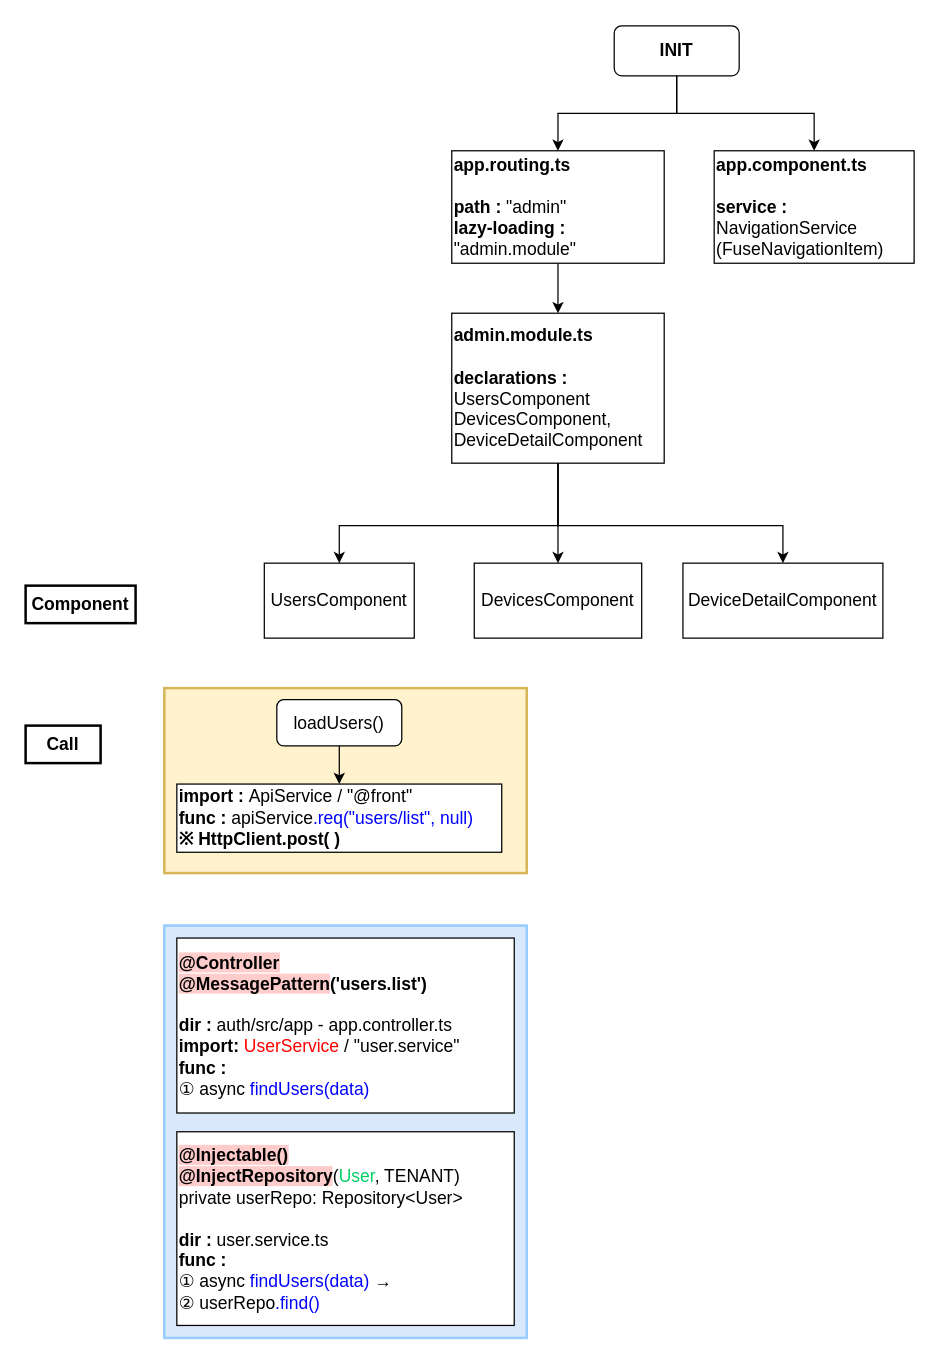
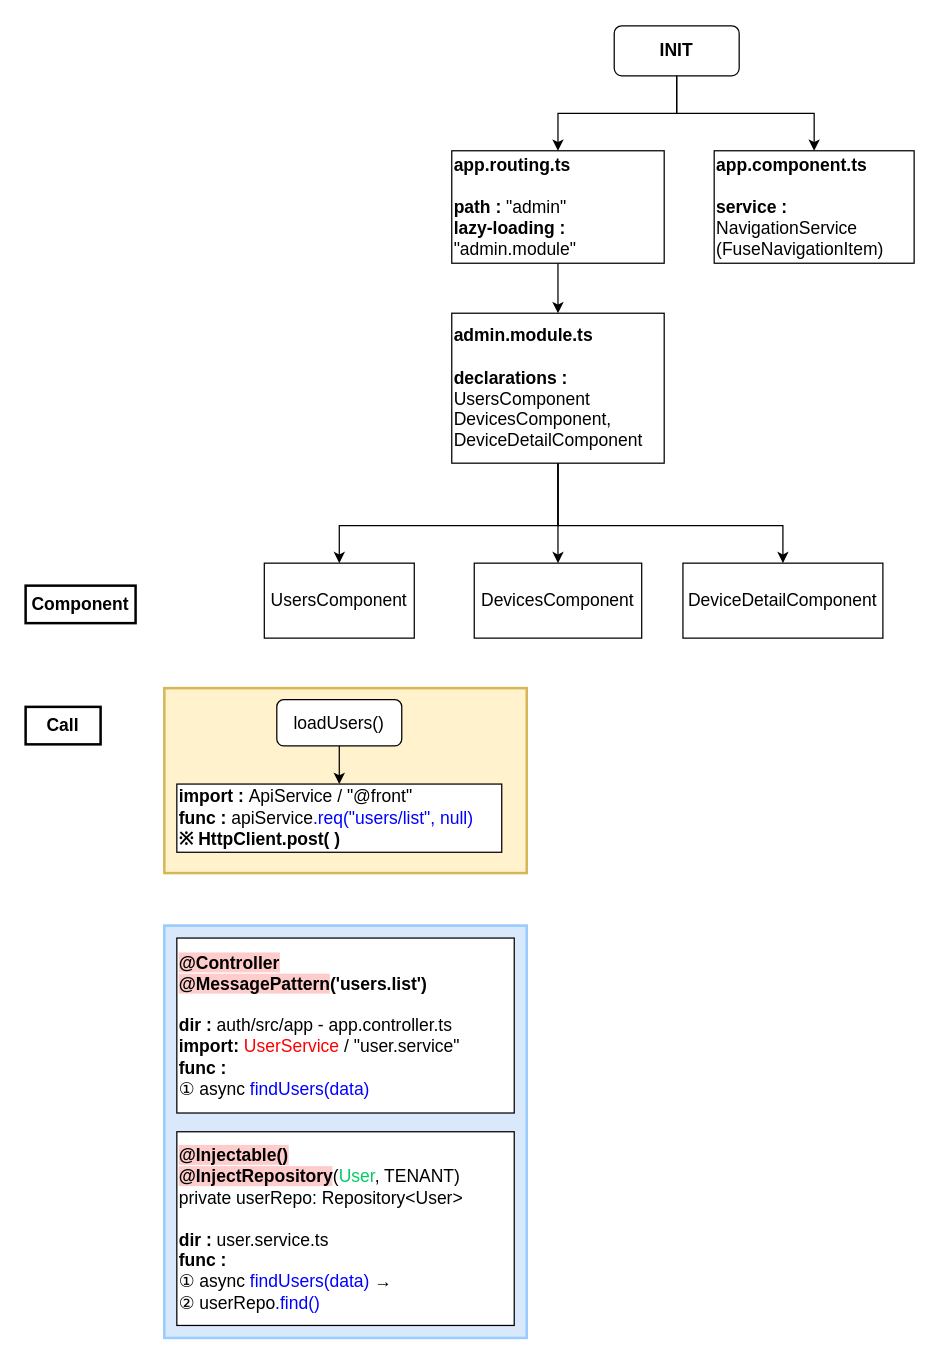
  <mxCell id="0" />
  <mxCell id="1" parent="0" />
  <mxCell id="2" value="" style="edgeStyle=orthogonalEdgeStyle;rounded=0;orthogonalLoop=1;jettySize=auto;html=1;fontSize=14;" edge="1" parent="1" source="3" target="5"><mxGeometry relative="1" as="geometry" /></mxCell>
  <mxCell id="3" value="&lt;b style=&quot;font-size: 14px;&quot;&gt;&lt;font style=&quot;font-size: 14px;&quot;&gt;app.routing.ts&lt;br style=&quot;font-size: 14px;&quot;&gt;&lt;/font&gt;&lt;br style=&quot;font-size: 14px;&quot;&gt;path : &lt;/b&gt;&quot;admin&quot;&lt;br style=&quot;font-size: 14px;&quot;&gt;&lt;b style=&quot;font-size: 14px;&quot;&gt;lazy-loading :&lt;/b&gt; &quot;admin.module&quot;&amp;nbsp;" style="rounded=0;whiteSpace=wrap;html=1;align=left;fontSize=14;" vertex="1" parent="1"><mxGeometry x="361" y="120" width="170" height="90" as="geometry" /></mxCell>
  <mxCell id="4" value="" style="edgeStyle=orthogonalEdgeStyle;rounded=0;orthogonalLoop=1;jettySize=auto;html=1;fontSize=14;" edge="1" parent="1" source="5" target="11"><mxGeometry relative="1" as="geometry" /></mxCell>
  <mxCell id="5" value="&lt;b style=&quot;font-size: 14px;&quot;&gt;admin.module.ts&lt;br style=&quot;font-size: 14px;&quot;&gt;&lt;/b&gt;&lt;br style=&quot;font-size: 14px;&quot;&gt;&lt;font style=&quot;font-size: 14px;&quot;&gt;&lt;b style=&quot;font-size: 14px;&quot;&gt;declarations :&lt;/b&gt; UsersComponent&lt;br style=&quot;font-size: 14px;&quot;&gt;DevicesComponent, DeviceDetailComponent&lt;br style=&quot;font-size: 14px;&quot;&gt;&lt;/font&gt;" style="whiteSpace=wrap;html=1;align=left;rounded=0;fontSize=14;" vertex="1" parent="1"><mxGeometry x="361" y="250" width="170" height="120" as="geometry" /></mxCell>
  <mxCell id="6" value="&lt;b style=&quot;font-size: 14px;&quot;&gt;&lt;font style=&quot;font-size: 14px;&quot;&gt;app.component.ts&lt;/font&gt;&lt;/b&gt;&lt;br style=&quot;font-size: 14px;&quot;&gt;&lt;br style=&quot;font-size: 14px;&quot;&gt;&lt;b style=&quot;font-size: 14px;&quot;&gt;service : &lt;/b&gt;NavigationService&lt;br style=&quot;font-size: 14px;&quot;&gt;(FuseNavigationItem)" style="rounded=0;whiteSpace=wrap;html=1;fontSize=14;align=left;" vertex="1" parent="1"><mxGeometry x="571" y="120" width="160" height="90" as="geometry" /></mxCell>
  <mxCell id="7" value="" style="edgeStyle=orthogonalEdgeStyle;rounded=0;orthogonalLoop=1;jettySize=auto;html=1;fontSize=14;" edge="1" parent="1" source="8" target="6"><mxGeometry relative="1" as="geometry" /></mxCell>
  <mxCell id="8" value="&lt;b style=&quot;font-size: 14px;&quot;&gt;INIT&lt;/b&gt;" style="rounded=1;whiteSpace=wrap;html=1;fontSize=14;" vertex="1" parent="1"><mxGeometry x="491" y="20" width="100" height="40" as="geometry" /></mxCell>
  <mxCell id="9" value="" style="edgeStyle=orthogonalEdgeStyle;rounded=0;orthogonalLoop=1;jettySize=auto;html=1;fontSize=14;exitX=0.5;exitY=1;exitDx=0;exitDy=0;entryX=0.5;entryY=0;entryDx=0;entryDy=0;" edge="1" parent="1" source="8" target="3"><mxGeometry relative="1" as="geometry"><mxPoint x="551" y="70" as="sourcePoint" /><mxPoint x="661" y="130" as="targetPoint" /></mxGeometry></mxCell>
  <mxCell id="10" value="&lt;span style=&quot;font-size: 14px;&quot;&gt;UsersComponent&lt;/span&gt;" style="whiteSpace=wrap;html=1;fontSize=14;align=center;rounded=0;" vertex="1" parent="1"><mxGeometry x="211" y="450" width="120" height="60" as="geometry" /></mxCell>
  <mxCell id="11" value="&lt;span style=&quot;font-size: 14px; text-align: left;&quot;&gt;DevicesComponent&lt;/span&gt;" style="whiteSpace=wrap;html=1;fontSize=14;align=center;rounded=0;" vertex="1" parent="1"><mxGeometry x="379" y="450" width="134" height="60" as="geometry" /></mxCell>
  <mxCell id="12" value="&lt;span style=&quot;font-size: 14px; text-align: left;&quot;&gt;DeviceDetailComponent&lt;/span&gt;" style="whiteSpace=wrap;html=1;fontSize=14;align=center;rounded=0;" vertex="1" parent="1"><mxGeometry x="546" y="450" width="160" height="60" as="geometry" /></mxCell>
  <mxCell id="13" value="" style="endArrow=classic;html=1;rounded=0;fontSize=14;exitX=0.5;exitY=1;exitDx=0;exitDy=0;entryX=0.5;entryY=0;entryDx=0;entryDy=0;" edge="1" parent="1" source="5" target="10"><mxGeometry width="50" height="50" relative="1" as="geometry"><mxPoint x="471" y="550" as="sourcePoint" /><mxPoint x="521" y="500" as="targetPoint" /><Array as="points"><mxPoint x="446" y="420" /><mxPoint x="271" y="420" /></Array></mxGeometry></mxCell>
  <mxCell id="14" value="" style="endArrow=classic;html=1;rounded=0;fontSize=14;exitX=0.5;exitY=1;exitDx=0;exitDy=0;entryX=0.5;entryY=0;entryDx=0;entryDy=0;" edge="1" parent="1" source="5" target="12"><mxGeometry width="50" height="50" relative="1" as="geometry"><mxPoint x="481" y="560" as="sourcePoint" /><mxPoint x="531" y="510" as="targetPoint" /><Array as="points"><mxPoint x="446" y="420" /><mxPoint x="626" y="420" /></Array></mxGeometry></mxCell>
  <mxCell id="15" value="" style="group;fillColor=#dae8fc;strokeColor=#6c8ebf;" vertex="1" connectable="0" parent="1"><mxGeometry x="131" y="740" width="290" height="330" as="geometry" /></mxCell>
  <mxCell id="16" value="" style="group" vertex="1" connectable="0" parent="15"><mxGeometry width="290" height="330" as="geometry" /></mxCell>
  <mxCell id="17" value="" style="rounded=0;whiteSpace=wrap;html=1;labelBackgroundColor=#FFFFFF;labelBorderColor=none;fontSize=14;fontColor=#000000;fillColor=none;strokeWidth=2;strokeColor=#99CCFF;" vertex="1" parent="16"><mxGeometry width="290" height="330" as="geometry" /></mxCell>
  <mxCell id="18" value="&lt;div style=&quot;&quot;&gt;&lt;b style=&quot;background-color: rgb(255, 204, 204);&quot;&gt;@Controller&lt;/b&gt;&lt;/div&gt;&lt;div style=&quot;&quot;&gt;&lt;b style=&quot;border-color: var(--border-color);&quot;&gt;&lt;span style=&quot;border-color: var(--border-color); background-color: rgb(255, 204, 204);&quot;&gt;@MessagePattern&lt;/span&gt;('users.list')&lt;/b&gt;&lt;span style=&quot;background-color: initial;&quot;&gt;&lt;b&gt;&lt;br&gt;&lt;/b&gt;&lt;/span&gt;&lt;/div&gt;&lt;div style=&quot;&quot;&gt;&lt;b style=&quot;border-color: var(--border-color);&quot;&gt;&lt;br&gt;&lt;/b&gt;&lt;/div&gt;&lt;div style=&quot;&quot;&gt;&lt;span style=&quot;background-color: initial;&quot;&gt;&lt;b&gt;dir :&lt;/b&gt; auth/src/app - app.controller.ts&lt;/span&gt;&lt;/div&gt;&lt;div style=&quot;&quot;&gt;&lt;b&gt;import: &lt;/b&gt;&lt;font color=&quot;#ff0000&quot;&gt;UserService &lt;/font&gt;/ &quot;user.service&quot;&lt;/div&gt;&lt;div style=&quot;&quot;&gt;&lt;div style=&quot;border-color: var(--border-color);&quot;&gt;&lt;span style=&quot;border-color: var(--border-color);&quot;&gt;&lt;b style=&quot;border-color: var(--border-color);&quot;&gt;func :&amp;nbsp;&lt;/b&gt;&lt;/span&gt;&lt;/div&gt;&lt;/div&gt;①&amp;nbsp;&lt;span style=&quot;background-color: initial;&quot;&gt;async&amp;nbsp;&lt;/span&gt;&lt;font style=&quot;background-color: initial;&quot; color=&quot;#0000ff&quot;&gt;findUsers(data)&lt;/font&gt;" style="rounded=0;whiteSpace=wrap;html=1;fontSize=14;align=left;labelBorderColor=none;" vertex="1" parent="16"><mxGeometry x="10" y="10" width="270" height="140" as="geometry" /></mxCell>
  <mxCell id="19" value="&lt;div style=&quot;&quot;&gt;&lt;b style=&quot;background-color: rgb(255, 204, 204);&quot;&gt;@Injectable()&lt;/b&gt;&lt;/div&gt;&lt;div style=&quot;&quot;&gt;&lt;span style=&quot;font-weight: bold; background-color: rgb(255, 204, 204);&quot;&gt;@InjectRepository&lt;/span&gt;(&lt;font color=&quot;#00cc66&quot;&gt;User&lt;/font&gt;, TENANT) private userRepo: Repository&amp;lt;User&amp;gt;&lt;br&gt;&lt;/div&gt;&lt;div style=&quot;&quot;&gt;&lt;br&gt;&lt;/div&gt;&lt;div style=&quot;&quot;&gt;&lt;b&gt;dir : &lt;/b&gt;user.service.ts&lt;/div&gt;&lt;div style=&quot;&quot;&gt;&lt;span style=&quot;border-color: var(--border-color);&quot;&gt;&lt;b style=&quot;&quot;&gt;func :&amp;nbsp;&lt;/b&gt;&lt;/span&gt;&lt;/div&gt;① async&amp;nbsp;&lt;font style=&quot;border-color: var(--border-color);&quot; color=&quot;#0000ff&quot;&gt;findUsers(data)&lt;/font&gt;&lt;font style=&quot;border-color: var(--border-color);&quot;&gt; →&lt;/font&gt;&lt;div style=&quot;&quot;&gt;&lt;span style=&quot;border-color: var(--border-color);&quot;&gt;② userRepo&lt;font color=&quot;#0000ff&quot;&gt;.find()&lt;/font&gt;&lt;/span&gt;&lt;b&gt;&lt;br&gt;&lt;/b&gt;&lt;/div&gt;" style="rounded=0;whiteSpace=wrap;html=1;fontSize=14;align=left;" vertex="1" parent="16"><mxGeometry x="10" y="165" width="270" height="155" as="geometry" /></mxCell>
- <mxCell id="20" value="&lt;b&gt;Call&lt;/b&gt;" style="text;html=1;strokeColor=default;fillColor=default;align=center;verticalAlign=middle;whiteSpace=wrap;rounded=0;labelBackgroundColor=#FFFFFF;labelBorderColor=none;strokeWidth=2;fontSize=14;fontColor=#000000;" vertex="1" parent="1"><mxGeometry x="20" y="580" width="60" height="30" as="geometry" /></mxCell>
+ <mxCell id="20" value="&lt;b&gt;Call&lt;/b&gt;" style="text;html=1;strokeColor=default;fillColor=default;align=center;verticalAlign=middle;whiteSpace=wrap;rounded=0;labelBackgroundColor=#FFFFFF;labelBorderColor=none;strokeWidth=2;fontSize=14;fontColor=#000000;" vertex="1" parent="1"><mxGeometry x="20" y="565" width="60" height="30" as="geometry" /></mxCell>
  <mxCell id="21" value="" style="group" vertex="1" connectable="0" parent="1"><mxGeometry x="131" y="550" width="290" height="148" as="geometry" /></mxCell>
  <mxCell id="22" value="" style="rounded=0;whiteSpace=wrap;html=1;labelBackgroundColor=#FFFFFF;labelBorderColor=none;fontSize=14;fillColor=#fff2cc;strokeWidth=2;strokeColor=#d6b656;" vertex="1" parent="21"><mxGeometry width="290" height="148" as="geometry" /></mxCell>
  <mxCell id="23" value="&lt;span style=&quot;font-size: 14px;&quot;&gt;loadUsers()&lt;/span&gt;" style="whiteSpace=wrap;html=1;fontSize=14;align=center;rounded=1;" vertex="1" parent="21"><mxGeometry x="90" y="9.25" width="100" height="37" as="geometry" /></mxCell>
  <mxCell id="24" value="&lt;b&gt;import : &lt;/b&gt;ApiService&lt;font color=&quot;#ff0000&quot;&gt; &lt;/font&gt;/ &quot;@front&quot;&lt;br&gt;&lt;b&gt;func : &lt;/b&gt;apiService&lt;font color=&quot;#0000ff&quot;&gt;.req(&quot;users/list&quot;, null)&lt;/font&gt;&lt;br&gt;&lt;b style=&quot;&quot;&gt;※ HttpClient.post( )&lt;/b&gt;" style="whiteSpace=wrap;html=1;fontSize=14;rounded=0;align=left;" vertex="1" parent="21"><mxGeometry x="10" y="76.775" width="260" height="54.575" as="geometry" /></mxCell>
  <mxCell id="25" value="" style="edgeStyle=orthogonalEdgeStyle;rounded=0;orthogonalLoop=1;jettySize=auto;html=1;fontSize=14;" edge="1" parent="21" source="23" target="24"><mxGeometry relative="1" as="geometry" /></mxCell>
  <mxCell id="26" value="&lt;b&gt;Component&lt;/b&gt;" style="text;html=1;strokeColor=default;fillColor=default;align=center;verticalAlign=middle;whiteSpace=wrap;rounded=0;labelBackgroundColor=#FFFFFF;labelBorderColor=none;strokeWidth=2;fontSize=14;fontColor=#000000;" vertex="1" parent="1"><mxGeometry x="20" y="468" width="88" height="30" as="geometry" /></mxCell>
